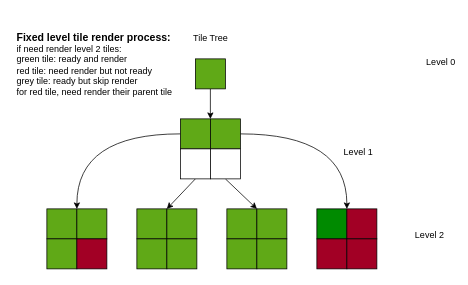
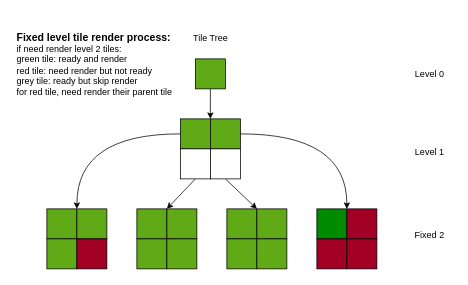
  <mxCell id="0" />
  <mxCell id="1" parent="0" />
  <mxCell id="2" style="edgeStyle=none;html=1;exitX=0.5;exitY=1;exitDx=0;exitDy=0;entryX=0;entryY=0;entryDx=0;entryDy=0;strokeColor=light-dark(#000000,#FFFFFF);" parent="1" source="3" target="7" edge="1"><mxGeometry relative="1" as="geometry" /></mxCell>
  <mxCell id="3" value="" style="rounded=0;whiteSpace=wrap;html=1;fillColor=light-dark(#60A917,#B3B3B3);fontColor=#ffffff;strokeColor=light-dark(#000000,#FFFFFF);" parent="1" vertex="1"><mxGeometry x="260" y="78" width="40" height="40" as="geometry" /></mxCell>
  <mxCell id="4" style="edgeStyle=orthogonalEdgeStyle;html=1;exitX=0;exitY=0.5;exitDx=0;exitDy=0;entryX=0;entryY=0;entryDx=0;entryDy=0;curved=1;strokeColor=light-dark(#000000,#FFFFFF);" parent="1" source="5" target="13" edge="1"><mxGeometry relative="1" as="geometry" /></mxCell>
  <mxCell id="5" value="" style="rounded=0;whiteSpace=wrap;html=1;fillColor=#60a917;fontColor=#ffffff;strokeColor=light-dark(#000000,#FFFFFF);" parent="1" vertex="1"><mxGeometry x="240" y="158" width="40" height="40" as="geometry" /></mxCell>
  <mxCell id="6" style="edgeStyle=orthogonalEdgeStyle;html=1;exitX=1;exitY=0.5;exitDx=0;exitDy=0;entryX=1;entryY=0;entryDx=0;entryDy=0;curved=1;strokeColor=light-dark(#000000,#FFFFFF);" parent="1" source="7" target="24" edge="1"><mxGeometry relative="1" as="geometry" /></mxCell>
  <mxCell id="7" value="" style="rounded=0;whiteSpace=wrap;html=1;fillColor=#60a917;fontColor=#ffffff;strokeColor=light-dark(#000000,#FFFFFF);" parent="1" vertex="1"><mxGeometry x="280" y="158" width="40" height="40" as="geometry" /></mxCell>
  <mxCell id="8" style="edgeStyle=none;html=1;exitX=0.5;exitY=1;exitDx=0;exitDy=0;entryX=0;entryY=0;entryDx=0;entryDy=0;strokeColor=light-dark(#000000,#FFFFFF);" parent="1" source="9" target="17" edge="1"><mxGeometry relative="1" as="geometry" /></mxCell>
  <mxCell id="9" value="" style="rounded=0;whiteSpace=wrap;html=1;fillColor=light-dark(#FFFFFF,#B3B3B3);strokeColor=light-dark(#000000,#FFFFFF);" parent="1" vertex="1"><mxGeometry x="240" y="198" width="40" height="40" as="geometry" /></mxCell>
  <mxCell id="10" style="edgeStyle=none;html=1;exitX=0.5;exitY=1;exitDx=0;exitDy=0;entryX=0;entryY=0;entryDx=0;entryDy=0;strokeColor=light-dark(#000000,#FFFFFF);" parent="1" source="11" target="21" edge="1"><mxGeometry relative="1" as="geometry" /></mxCell>
  <mxCell id="11" value="" style="rounded=0;whiteSpace=wrap;html=1;fillColor=light-dark(#FFFFFF,#B3B3B3);strokeColor=light-dark(#000000,#FFFFFF);" parent="1" vertex="1"><mxGeometry x="280" y="198" width="40" height="40" as="geometry" /></mxCell>
  <mxCell id="12" value="" style="rounded=0;whiteSpace=wrap;html=1;fillColor=#60a917;fontColor=#ffffff;strokeColor=light-dark(#000000,#FFFFFF);" parent="1" vertex="1"><mxGeometry x="62" y="278" width="40" height="40" as="geometry" /></mxCell>
  <mxCell id="13" value="" style="rounded=0;whiteSpace=wrap;html=1;fillColor=#60a917;fontColor=#ffffff;strokeColor=light-dark(#000000,#FFFFFF);" parent="1" vertex="1"><mxGeometry x="102" y="278" width="40" height="40" as="geometry" /></mxCell>
  <mxCell id="14" value="" style="rounded=0;whiteSpace=wrap;html=1;fillColor=#60a917;fontColor=#ffffff;strokeColor=light-dark(#000000,#FFFFFF);" parent="1" vertex="1"><mxGeometry x="62" y="318" width="40" height="40" as="geometry" /></mxCell>
  <mxCell id="15" value="" style="rounded=0;whiteSpace=wrap;html=1;fillColor=light-dark(#A20025,#A20025);fontColor=#ffffff;strokeColor=light-dark(#000000,#FFFFFF);fillStyle=solid;" parent="1" vertex="1"><mxGeometry x="102" y="318" width="40" height="40" as="geometry" /></mxCell>
  <mxCell id="16" value="" style="rounded=0;whiteSpace=wrap;html=1;fillColor=#60a917;fontColor=#ffffff;strokeColor=light-dark(#000000,#FFFFFF);" parent="1" vertex="1"><mxGeometry x="182" y="278" width="40" height="40" as="geometry" /></mxCell>
  <mxCell id="17" value="" style="rounded=0;whiteSpace=wrap;html=1;fillColor=#60a917;fontColor=#ffffff;strokeColor=light-dark(#000000,#FFFFFF);" parent="1" vertex="1"><mxGeometry x="222" y="278" width="40" height="40" as="geometry" /></mxCell>
  <mxCell id="18" value="" style="rounded=0;whiteSpace=wrap;html=1;fillColor=#60a917;fontColor=#ffffff;strokeColor=light-dark(#000000,#FFFFFF);" parent="1" vertex="1"><mxGeometry x="182" y="318" width="40" height="40" as="geometry" /></mxCell>
  <mxCell id="19" value="" style="rounded=0;whiteSpace=wrap;html=1;fillColor=#60a917;fontColor=#ffffff;strokeColor=light-dark(#000000,#FFFFFF);" parent="1" vertex="1"><mxGeometry x="222" y="318" width="40" height="40" as="geometry" /></mxCell>
  <mxCell id="20" value="" style="rounded=0;whiteSpace=wrap;html=1;fillColor=#60a917;fontColor=#ffffff;strokeColor=light-dark(#000000,#FFFFFF);" parent="1" vertex="1"><mxGeometry x="302" y="278" width="40" height="40" as="geometry" /></mxCell>
  <mxCell id="21" value="" style="rounded=0;whiteSpace=wrap;html=1;fillColor=#60a917;fontColor=#ffffff;strokeColor=light-dark(#000000,#FFFFFF);" parent="1" vertex="1"><mxGeometry x="342" y="278" width="40" height="40" as="geometry" /></mxCell>
  <mxCell id="22" value="" style="rounded=0;whiteSpace=wrap;html=1;fillColor=#60a917;fontColor=#ffffff;strokeColor=light-dark(#000000,#FFFFFF);" parent="1" vertex="1"><mxGeometry x="302" y="318" width="40" height="40" as="geometry" /></mxCell>
  <mxCell id="23" value="" style="rounded=0;whiteSpace=wrap;html=1;fillColor=#60a917;fontColor=#ffffff;strokeColor=light-dark(#000000,#FFFFFF);" parent="1" vertex="1"><mxGeometry x="342" y="318" width="40" height="40" as="geometry" /></mxCell>
  <mxCell id="24" value="" style="rounded=0;whiteSpace=wrap;html=1;fillColor=#008a00;fontColor=#ffffff;strokeColor=light-dark(#000000,#FFFFFF);" parent="1" vertex="1"><mxGeometry x="422" y="278" width="40" height="40" as="geometry" /></mxCell>
  <mxCell id="25" value="" style="rounded=0;whiteSpace=wrap;html=1;fillColor=light-dark(#A20025,#A20025);fontColor=#ffffff;strokeColor=light-dark(#000000,#FFFFFF);" parent="1" vertex="1"><mxGeometry x="462" y="278" width="40" height="40" as="geometry" /></mxCell>
  <mxCell id="26" value="" style="rounded=0;whiteSpace=wrap;html=1;fillColor=light-dark(#A20025,#A20025);fontColor=#ffffff;strokeColor=light-dark(#000000,#FFFFFF);" parent="1" vertex="1"><mxGeometry x="422" y="318" width="40" height="40" as="geometry" /></mxCell>
  <mxCell id="27" value="" style="rounded=0;whiteSpace=wrap;html=1;fillColor=light-dark(#A20025,#A20025);fontColor=#ffffff;strokeColor=light-dark(#000000,#FFFFFF);" parent="1" vertex="1"><mxGeometry x="462" y="318" width="40" height="40" as="geometry" /></mxCell>
- <mxCell id="28" value="Level 0" style="text;html=1;align=center;verticalAlign=middle;resizable=0;points=[];autosize=1;strokeColor=none;fillColor=none;" parent="1" vertex="1"><mxGeometry x="557" y="68" width="60" height="30" as="geometry" /></mxCell>
- <mxCell id="29" value="Level 1" style="text;html=1;align=center;verticalAlign=middle;resizable=0;points=[];autosize=1;strokeColor=none;fillColor=none;" parent="1" vertex="1"><mxGeometry x="447" y="188" width="60" height="30" as="geometry" /></mxCell>
- <mxCell id="30" value="Level 2" style="text;html=1;align=center;verticalAlign=middle;resizable=0;points=[];autosize=1;strokeColor=none;fillColor=none;" parent="1" vertex="1"><mxGeometry x="542" y="298" width="60" height="30" as="geometry" /></mxCell>
+ <mxCell id="28" value="Level 0" style="text;html=1;align=center;verticalAlign=middle;resizable=0;points=[];autosize=1;strokeColor=none;fillColor=none;" parent="1" vertex="1"><mxGeometry x="542" y="83" width="60" height="30" as="geometry" /></mxCell>
+ <mxCell id="29" value="Level 1" style="text;html=1;align=center;verticalAlign=middle;resizable=0;points=[];autosize=1;strokeColor=none;fillColor=none;" parent="1" vertex="1"><mxGeometry x="542" y="188" width="60" height="30" as="geometry" /></mxCell>
+ <mxCell id="30" value="Fixed 2" style="text;html=1;align=center;verticalAlign=middle;resizable=0;points=[];autosize=1;strokeColor=none;fillColor=none;" parent="1" vertex="1"><mxGeometry x="542" y="298" width="60" height="30" as="geometry" /></mxCell>
  <mxCell id="31" value="Tile Tree" style="text;html=1;align=center;verticalAlign=middle;resizable=0;points=[];autosize=1;strokeColor=none;fillColor=none;" parent="1" vertex="1"><mxGeometry x="245" y="35" width="70" height="30" as="geometry" /></mxCell>
  <mxCell id="32" value="&lt;div&gt;&lt;font style=&quot;color: light-dark(rgb(0, 0, 0), rgb(255, 255, 255));&quot;&gt;&lt;br&gt;&lt;/font&gt;&lt;/div&gt;&lt;div&gt;&lt;font style=&quot;color: light-dark(rgb(0, 0, 0), rgb(255, 255, 255)); font-size: 14px;&quot;&gt;&lt;b style=&quot;&quot;&gt;Fixed level tile render process:&lt;/b&gt;&lt;/font&gt;&lt;/div&gt;&lt;div&gt;&lt;font style=&quot;color: light-dark(rgb(0, 0, 0), rgb(255, 255, 255));&quot;&gt;if need render level 2 tiles:&lt;/font&gt;&lt;/div&gt;&lt;font style=&quot;color: light-dark(rgb(0, 0, 0), rgb(255, 255, 255));&quot;&gt;green tile: ready and render&lt;/font&gt;&lt;div&gt;&lt;font style=&quot;color: light-dark(rgb(0, 0, 0), rgb(255, 255, 255));&quot;&gt;red tile: need render but not ready&lt;/font&gt;&lt;/div&gt;&lt;div&gt;&lt;font style=&quot;color: light-dark(rgb(0, 0, 0), rgb(255, 255, 255));&quot;&gt;grey tile: ready but skip render&lt;/font&gt;&lt;/div&gt;&lt;div&gt;&lt;font style=&quot;color: light-dark(rgb(0, 0, 0), rgb(255, 255, 255));&quot;&gt;for red tile, need render their parent tile&lt;/font&gt;&lt;/div&gt;&lt;div&gt;&lt;br&gt;&lt;/div&gt;" style="text;html=1;align=left;verticalAlign=middle;resizable=0;points=[];autosize=1;strokeColor=none;fillColor=none;" parent="1" vertex="1"><mxGeometry x="20" y="20" width="225" height="130" as="geometry" /></mxCell>
